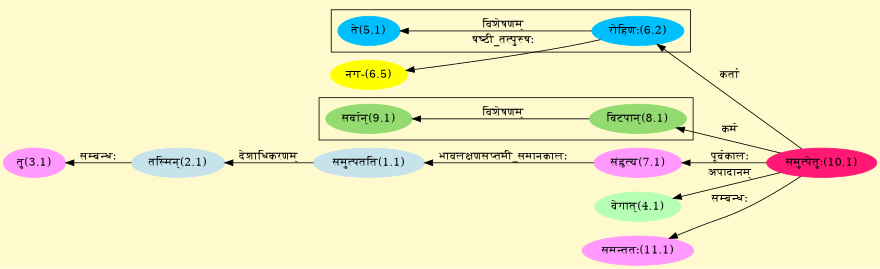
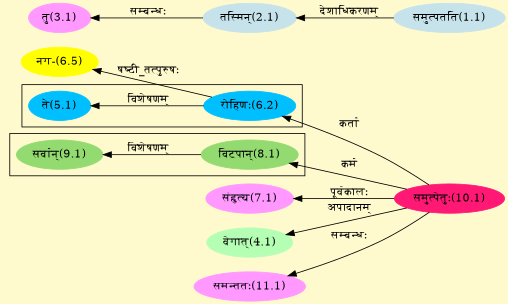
  digraph {
    bgcolor=lemonchiffon1
    compound=true
    rankdir=LR
    node [color="#FF99FF" style=filled]
    edge [dir=back]
    n1 [color="#00BFFF" label="ते(5.1)"]
    n2 [color="#00BFFF" label="रोहिणः(6.2)"]
    n3 [color="#93DB70" label="सर्वान्(9.1)"]
    n4 [color="#93DB70" label="विटपान्(8.1)"]
    n5 [color="#FF1975" label="समुत्पेतुः(10.1)"]
    n6 [color="#C6E2EB" label="समुत्पतति(1.1)"]
    n7 [label="संहृत्य(7.1)"]
    n8 [color="#C6E2EB" label="तस्मिन्(2.1)"]
    n9 [label="तु(3.1)"]
    n10 [color="#B4FFB4" label="वेगात्(4.1)"]
    n11 [color="#FFFF00" label="नग-(6.5)"]
    n12 [label="समन्ततः(11.1)"]
    subgraph cluster_1 {
      n1
      n2
    }
    subgraph cluster_2 {
      n3
      n4
    }
    n1 -> n2 [label="विशेषणम्"]
    n2 -> n5 [label="कर्ता"]
    n3 -> n4 [label="विशेषणम्"]
    n4 -> n5 [label="कर्म"]
-   n6 -> n7 [label="भावलक्षणसप्तमी_समानकालः"]
    n7 -> n5 [label="पूर्वकालः"]
    n8 -> n6 [label="देशाधिकरणम्"]
    n9 -> n8 [label="सम्बन्धः"]
    n10 -> n5 [label="अपादानम्"]
    n11 -> n2 [label="षष्ठी_तत्पुरुषः"]
    n12 -> n5 [label="सम्बन्धः"]
  }
